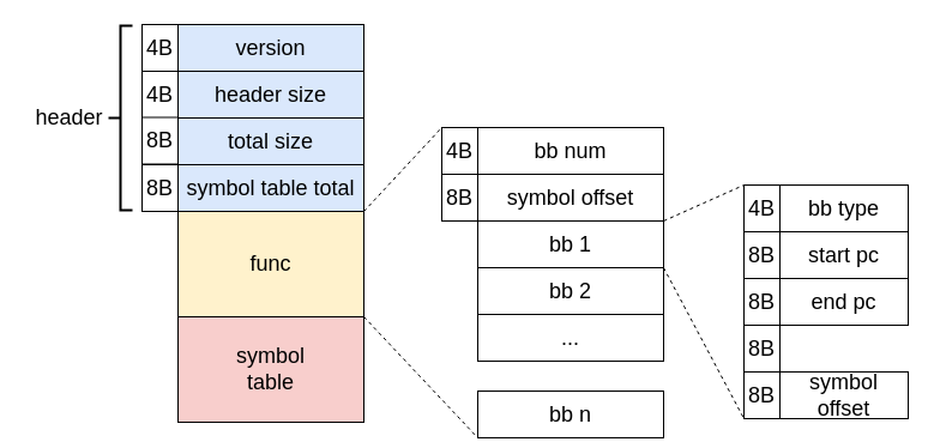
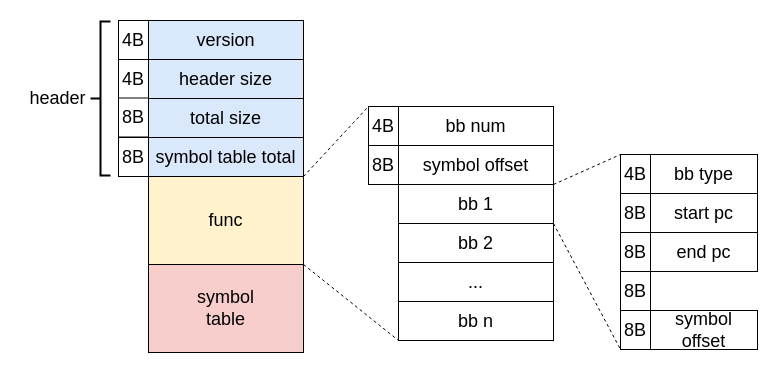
  <mxCell id="0" />
  <mxCell id="1" parent="0" />
  <mxCell id="2" value="&lt;font style=&quot;font-size: 18px;&quot;&gt;total size&lt;/font&gt;" style="rounded=0;whiteSpace=wrap;html=1;fillColor=#dae8fc;strokeColor=default;" vertex="1" parent="1"><mxGeometry x="148" y="98" width="155" height="39" as="geometry" /></mxCell>
  <mxCell id="3" value="&lt;font style=&quot;font-size: 18px;&quot;&gt;version&lt;/font&gt;" style="rounded=0;whiteSpace=wrap;html=1;fillColor=#dae8fc;strokeColor=default;" vertex="1" parent="1"><mxGeometry x="148" y="20" width="155" height="39" as="geometry" /></mxCell>
  <mxCell id="4" value="&lt;font style=&quot;font-size: 18px;&quot;&gt;bb num&lt;/font&gt;" style="rounded=0;whiteSpace=wrap;html=1;" vertex="1" parent="1"><mxGeometry x="398" y="106" width="155" height="39" as="geometry" /></mxCell>
  <mxCell id="5" value="&lt;font style=&quot;font-size: 18px;&quot;&gt;symbol&lt;br&gt;table&lt;br&gt;&lt;/font&gt;" style="rounded=0;whiteSpace=wrap;html=1;fillColor=#f8cecc;strokeColor=default;" vertex="1" parent="1"><mxGeometry x="148" y="264" width="155" height="88" as="geometry" /></mxCell>
  <mxCell id="6" value="&lt;font style=&quot;font-size: 18px;&quot;&gt;func&lt;/font&gt;" style="rounded=0;whiteSpace=wrap;html=1;fillColor=#fff2cc;strokeColor=default;" vertex="1" parent="1"><mxGeometry x="148" y="176" width="155" height="88" as="geometry" /></mxCell>
  <mxCell id="7" value="" style="strokeWidth=2;html=1;shape=mxgraph.flowchart.annotation_2;align=left;labelPosition=right;pointerEvents=1;" vertex="1" parent="1"><mxGeometry x="90" y="21" width="20" height="154" as="geometry" /></mxCell>
  <mxCell id="8" value="&lt;font style=&quot;font-size: 18px;&quot;&gt;header&lt;/font&gt;" style="text;html=1;align=center;verticalAlign=middle;resizable=0;points=[];autosize=1;strokeColor=none;fillColor=none;" vertex="1" parent="1"><mxGeometry x="20" y="81" width="74" height="34" as="geometry" /></mxCell>
  <mxCell id="9" value="&lt;font style=&quot;font-size: 18px;&quot;&gt;symbol offset&lt;/font&gt;" style="rounded=0;whiteSpace=wrap;html=1;" vertex="1" parent="1"><mxGeometry x="398" y="145" width="155" height="39" as="geometry" /></mxCell>
  <mxCell id="10" value="&lt;font style=&quot;font-size: 18px;&quot;&gt;bb 1&lt;/font&gt;" style="rounded=0;whiteSpace=wrap;html=1;" vertex="1" parent="1"><mxGeometry x="398" y="184" width="155" height="39" as="geometry" /></mxCell>
  <mxCell id="11" value="&lt;font style=&quot;font-size: 18px;&quot;&gt;bb 2&lt;/font&gt;" style="rounded=0;whiteSpace=wrap;html=1;" vertex="1" parent="1"><mxGeometry x="398" y="223" width="155" height="39" as="geometry" /></mxCell>
  <mxCell id="12" value="&lt;font style=&quot;font-size: 18px;&quot;&gt;...&lt;/font&gt;" style="rounded=0;whiteSpace=wrap;html=1;" vertex="1" parent="1"><mxGeometry x="398" y="262" width="155" height="39" as="geometry" /></mxCell>
- <mxCell id="13" value="&lt;font style=&quot;font-size: 18px;&quot;&gt;bb n&lt;/font&gt;" style="rounded=0;whiteSpace=wrap;html=1;" vertex="1" parent="1"><mxGeometry x="398" y="326" width="155" height="39" as="geometry" /></mxCell>
+ <mxCell id="13" value="&lt;font style=&quot;font-size: 18px;&quot;&gt;bb n&lt;/font&gt;" style="rounded=0;whiteSpace=wrap;html=1;" vertex="1" parent="1"><mxGeometry x="398" y="301" width="155" height="39" as="geometry" /></mxCell>
  <mxCell id="14" value="&lt;font style=&quot;font-size: 18px;&quot;&gt;bb type&lt;/font&gt;" style="rounded=0;whiteSpace=wrap;html=1;" vertex="1" parent="1"><mxGeometry x="650" y="154" width="107" height="39" as="geometry" /></mxCell>
  <mxCell id="15" value="&lt;font style=&quot;font-size: 18px;&quot;&gt;start pc&lt;/font&gt;" style="rounded=0;whiteSpace=wrap;html=1;" vertex="1" parent="1"><mxGeometry x="650" y="193" width="107" height="39" as="geometry" /></mxCell>
  <mxCell id="16" value="&lt;font style=&quot;font-size: 18px;&quot;&gt;end pc&lt;/font&gt;" style="rounded=0;whiteSpace=wrap;html=1;" vertex="1" parent="1"><mxGeometry x="650" y="232" width="107" height="39" as="geometry" /></mxCell>
  <mxCell id="17" value="&lt;font style=&quot;font-size: 18px;&quot;&gt;symbol offset&lt;/font&gt;" style="rounded=0;whiteSpace=wrap;html=1;" vertex="1" parent="1"><mxGeometry x="650" y="310" width="107" height="39" as="geometry" /></mxCell>
  <mxCell id="18" value="&lt;font style=&quot;font-size: 18px;&quot;&gt;symbol table total&lt;/font&gt;" style="rounded=0;whiteSpace=wrap;html=1;fillColor=#dae8fc;strokeColor=default;" vertex="1" parent="1"><mxGeometry x="148" y="137" width="155" height="39" as="geometry" /></mxCell>
  <mxCell id="19" value="&lt;font style=&quot;font-size: 18px;&quot;&gt;4B&lt;/font&gt;" style="rounded=0;whiteSpace=wrap;html=1;" vertex="1" parent="1"><mxGeometry x="118" y="20" width="30" height="39" as="geometry" /></mxCell>
  <mxCell id="20" value="&lt;font style=&quot;font-size: 18px;&quot;&gt;4B&lt;/font&gt;" style="rounded=0;whiteSpace=wrap;html=1;" vertex="1" parent="1"><mxGeometry x="118" y="59" width="30" height="39" as="geometry" /></mxCell>
  <mxCell id="21" value="&lt;font style=&quot;font-size: 18px;&quot;&gt;4B&lt;/font&gt;" style="rounded=0;whiteSpace=wrap;html=1;" vertex="1" parent="1"><mxGeometry x="368" y="106" width="30" height="39" as="geometry" /></mxCell>
  <mxCell id="22" value="&lt;font style=&quot;font-size: 18px;&quot;&gt;8B&lt;/font&gt;" style="rounded=0;whiteSpace=wrap;html=1;" vertex="1" parent="1"><mxGeometry x="118" y="137" width="30" height="39" as="geometry" /></mxCell>
  <mxCell id="23" value="&lt;font style=&quot;font-size: 18px;&quot;&gt;4B&lt;/font&gt;" style="rounded=0;whiteSpace=wrap;html=1;" vertex="1" parent="1"><mxGeometry x="620" y="154" width="30" height="39" as="geometry" /></mxCell>
  <mxCell id="24" value="&lt;font style=&quot;font-size: 18px;&quot;&gt;8B&lt;/font&gt;" style="rounded=0;whiteSpace=wrap;html=1;" vertex="1" parent="1"><mxGeometry x="368" y="145" width="30" height="39" as="geometry" /></mxCell>
  <mxCell id="25" style="rounded=0;orthogonalLoop=1;jettySize=auto;html=1;exitX=1;exitY=0;exitDx=0;exitDy=0;entryX=0;entryY=0;entryDx=0;entryDy=0;endArrow=none;dashed=1;" edge="1" parent="1" source="6" target="21"><mxGeometry relative="1" as="geometry"><mxPoint x="303" y="391" as="sourcePoint" /><mxPoint x="375" y="331" as="targetPoint" /></mxGeometry></mxCell>
  <mxCell id="26" style="rounded=0;orthogonalLoop=1;jettySize=auto;html=1;exitX=1;exitY=1;exitDx=0;exitDy=0;entryX=0;entryY=1;entryDx=0;entryDy=0;endArrow=none;dashed=1;" edge="1" parent="1" source="6" target="13"><mxGeometry relative="1" as="geometry"><mxPoint x="323" y="323" as="sourcePoint" /><mxPoint x="385" y="341" as="targetPoint" /></mxGeometry></mxCell>
  <mxCell id="27" value="&lt;font style=&quot;font-size: 18px;&quot;&gt;8B&lt;/font&gt;" style="rounded=0;whiteSpace=wrap;html=1;" vertex="1" parent="1"><mxGeometry x="620" y="310" width="30" height="39" as="geometry" /></mxCell>
  <mxCell id="28" value="&lt;font style=&quot;font-size: 18px;&quot;&gt;8B&lt;/font&gt;" style="rounded=0;whiteSpace=wrap;html=1;" vertex="1" parent="1"><mxGeometry x="620" y="271" width="30" height="39" as="geometry" /></mxCell>
  <mxCell id="29" value="&lt;font style=&quot;font-size: 18px;&quot;&gt;8B&lt;/font&gt;" style="rounded=0;whiteSpace=wrap;html=1;" vertex="1" parent="1"><mxGeometry x="620" y="193" width="30" height="39" as="geometry" /></mxCell>
  <mxCell id="30" value="&lt;font style=&quot;font-size: 18px;&quot;&gt;8B&lt;/font&gt;" style="rounded=0;whiteSpace=wrap;html=1;" vertex="1" parent="1"><mxGeometry x="620" y="232" width="30" height="39" as="geometry" /></mxCell>
  <mxCell id="31" style="rounded=0;orthogonalLoop=1;jettySize=auto;html=1;exitX=1;exitY=0;exitDx=0;exitDy=0;entryX=0;entryY=0;entryDx=0;entryDy=0;endArrow=none;dashed=1;" edge="1" parent="1" source="10" target="23"><mxGeometry relative="1" as="geometry"><mxPoint x="316" y="190" as="sourcePoint" /><mxPoint x="378" y="155" as="targetPoint" /></mxGeometry></mxCell>
  <mxCell id="32" style="rounded=0;orthogonalLoop=1;jettySize=auto;html=1;exitX=1;exitY=0;exitDx=0;exitDy=0;entryX=0;entryY=1;entryDx=0;entryDy=0;endArrow=none;dashed=1;" edge="1" parent="1" source="11" target="27"><mxGeometry relative="1" as="geometry"><mxPoint x="326" y="200" as="sourcePoint" /><mxPoint x="388" y="165" as="targetPoint" /></mxGeometry></mxCell>
  <mxCell id="33" value="&lt;font style=&quot;font-size: 18px;&quot;&gt;header size&lt;/font&gt;" style="rounded=0;whiteSpace=wrap;html=1;fillColor=#dae8fc;strokeColor=default;" vertex="1" parent="1"><mxGeometry x="148" y="59" width="155" height="39" as="geometry" /></mxCell>
  <mxCell id="34" value="&lt;font style=&quot;font-size: 18px;&quot;&gt;8B&lt;/font&gt;" style="rounded=0;whiteSpace=wrap;html=1;" vertex="1" parent="1"><mxGeometry x="118" y="97.5" width="30" height="39" as="geometry" /></mxCell>
